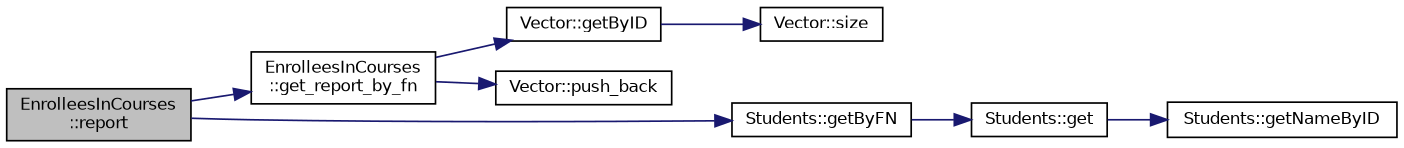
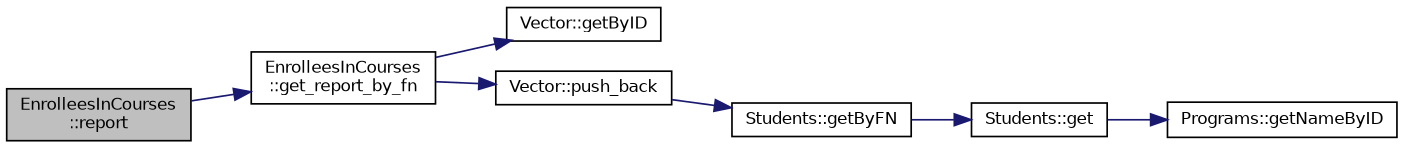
  digraph {
    rankdir=LR
    node [color=black fillcolor=white fontname=Helvetica fontsize=10 shape=record style=filled]
    edge [color=midnightblue fontname=Helvetica fontsize=10 labelfontname=Helvetica labelfontsize=10 style=solid]
    n1 [fillcolor=grey75 fontcolor=black height=0.2 label="EnrolleesInCourses\l::report" width=0.4]
    n2 [height=0.2 label="EnrolleesInCourses\l::get_report_by_fn" width=0.4]
    n3 [height=0.2 label="Students::getByFN" width=0.4]
    n4 [height=0.2 label="Vector::getByID" width=0.4]
    n5 [height=0.2 label="Vector::push_back" width=0.4]
    n6 [height=0.2 label="Students::get" width=0.4]
-   n7 [height=0.2 label="Vector::size" width=0.4]
-   n8 [height=0.2 label="Students::getNameByID" width=0.4]
+   n8 [height=0.2 label="Programs::getNameByID" width=0.4]
    n1 -> n2
-   n1 -> n3
+   n5 -> n3
    n2 -> n4
    n2 -> n5
    n3 -> n6
-   n4 -> n7
    n6 -> n8
  }
